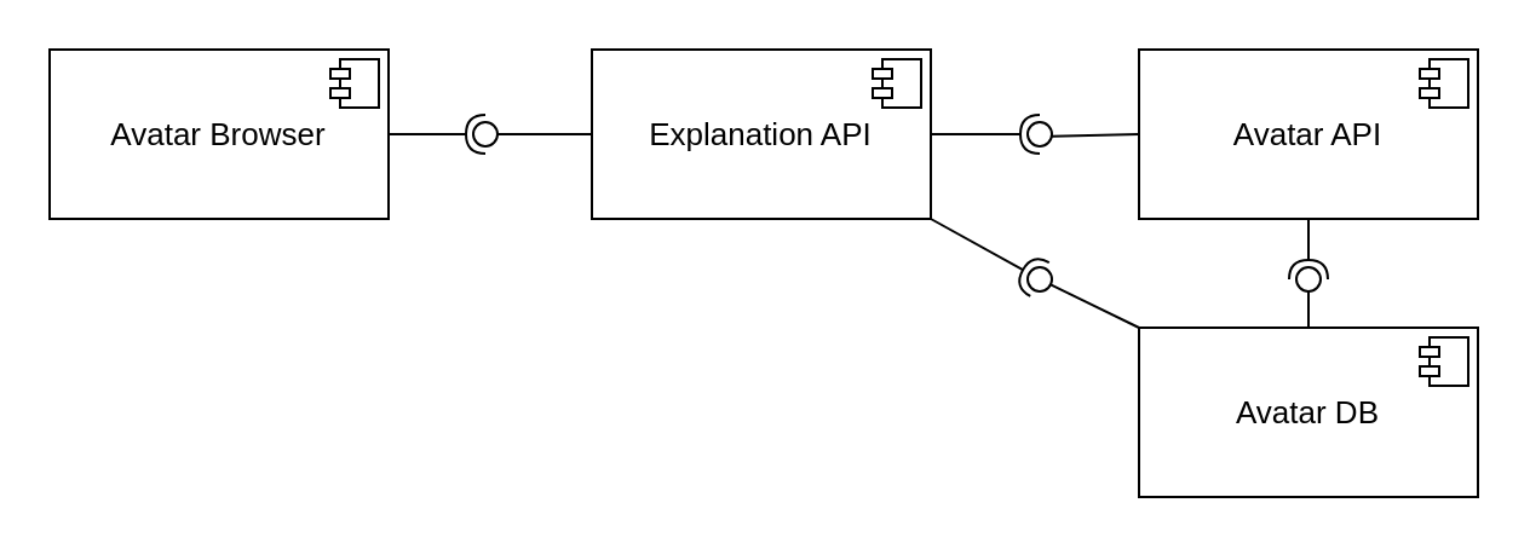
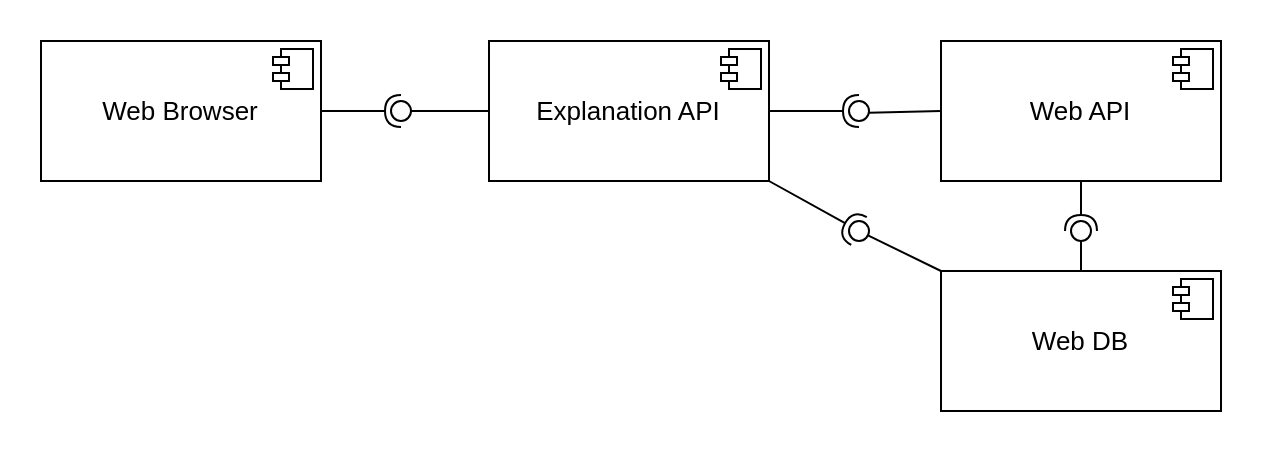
  <mxCell id="0" />
  <mxCell id="1" parent="0" />
  <mxCell id="2" value="&lt;p style=&quot;margin: 0px ; margin-top: 6px ; text-align: center&quot;&gt;&lt;font style=&quot;font-size: 13px&quot;&gt;&lt;br&gt;&lt;/font&gt;&lt;/p&gt;&lt;p style=&quot;margin: 0px ; margin-top: 6px ; text-align: center&quot;&gt;&lt;font style=&quot;font-size: 13px&quot;&gt;Explanation API&lt;/font&gt;&lt;/p&gt;" style="align=left;overflow=fill;html=1;" parent="1" vertex="1"><mxGeometry x="244" y="20" width="140" height="70" as="geometry" /></mxCell>
  <mxCell id="3" value="" style="shape=component;jettyWidth=8;jettyHeight=4;" parent="2" vertex="1"><mxGeometry x="1" width="20" height="20" relative="1" as="geometry"><mxPoint x="-24" y="4" as="offset" /></mxGeometry></mxCell>
- <mxCell id="4" value="&lt;p style=&quot;margin: 0px ; margin-top: 6px ; text-align: center&quot;&gt;&lt;font style=&quot;font-size: 13px&quot;&gt;&lt;br&gt;&lt;/font&gt;&lt;/p&gt;&lt;p style=&quot;margin: 0px ; margin-top: 6px ; text-align: center&quot;&gt;&lt;font style=&quot;font-size: 13px&quot;&gt;Avatar API&lt;br&gt;&lt;/font&gt;&lt;/p&gt;" style="align=left;overflow=fill;html=1;" parent="1" vertex="1"><mxGeometry x="470" y="20" width="140" height="70" as="geometry" /></mxCell>
+ <mxCell id="4" value="&lt;p style=&quot;margin: 0px ; margin-top: 6px ; text-align: center&quot;&gt;&lt;font style=&quot;font-size: 13px&quot;&gt;&lt;br&gt;&lt;/font&gt;&lt;/p&gt;&lt;p style=&quot;margin: 0px ; margin-top: 6px ; text-align: center&quot;&gt;&lt;font style=&quot;font-size: 13px&quot;&gt;Web API&lt;br&gt;&lt;/font&gt;&lt;/p&gt;" style="align=left;overflow=fill;html=1;" parent="1" vertex="1"><mxGeometry x="470" y="20" width="140" height="70" as="geometry" /></mxCell>
  <mxCell id="5" value="" style="shape=component;jettyWidth=8;jettyHeight=4;" parent="4" vertex="1"><mxGeometry x="1" width="20" height="20" relative="1" as="geometry"><mxPoint x="-24" y="4" as="offset" /></mxGeometry></mxCell>
- <mxCell id="6" value="&lt;p style=&quot;margin: 0px ; margin-top: 6px ; text-align: center&quot;&gt;&lt;font style=&quot;font-size: 13px&quot;&gt;&lt;br&gt;&lt;/font&gt;&lt;/p&gt;&lt;p style=&quot;margin: 0px ; margin-top: 6px ; text-align: center&quot;&gt;&lt;font style=&quot;font-size: 13px&quot;&gt;Avatar DB&lt;/font&gt;&lt;/p&gt;" style="align=left;overflow=fill;html=1;" parent="1" vertex="1"><mxGeometry x="470" y="135" width="140" height="70" as="geometry" /></mxCell>
+ <mxCell id="6" value="&lt;p style=&quot;margin: 0px ; margin-top: 6px ; text-align: center&quot;&gt;&lt;font style=&quot;font-size: 13px&quot;&gt;&lt;br&gt;&lt;/font&gt;&lt;/p&gt;&lt;p style=&quot;margin: 0px ; margin-top: 6px ; text-align: center&quot;&gt;&lt;font style=&quot;font-size: 13px&quot;&gt;Web DB&lt;/font&gt;&lt;/p&gt;" style="align=left;overflow=fill;html=1;" parent="1" vertex="1"><mxGeometry x="470" y="135" width="140" height="70" as="geometry" /></mxCell>
  <mxCell id="7" value="" style="shape=component;jettyWidth=8;jettyHeight=4;" parent="6" vertex="1"><mxGeometry x="1" width="20" height="20" relative="1" as="geometry"><mxPoint x="-24" y="4" as="offset" /></mxGeometry></mxCell>
- <mxCell id="8" value="&lt;p style=&quot;margin: 0px ; margin-top: 6px ; text-align: center&quot;&gt;&lt;font style=&quot;font-size: 13px&quot;&gt;&lt;br&gt;&lt;/font&gt;&lt;/p&gt;&lt;p style=&quot;margin: 0px ; margin-top: 6px ; text-align: center&quot;&gt;&lt;font style=&quot;font-size: 13px&quot;&gt;Avatar Browser&lt;br&gt;&lt;/font&gt;&lt;/p&gt;" style="align=left;overflow=fill;html=1;" parent="1" vertex="1"><mxGeometry x="20" y="20" width="140" height="70" as="geometry" /></mxCell>
+ <mxCell id="8" value="&lt;p style=&quot;margin: 0px ; margin-top: 6px ; text-align: center&quot;&gt;&lt;font style=&quot;font-size: 13px&quot;&gt;&lt;br&gt;&lt;/font&gt;&lt;/p&gt;&lt;p style=&quot;margin: 0px ; margin-top: 6px ; text-align: center&quot;&gt;&lt;font style=&quot;font-size: 13px&quot;&gt;Web Browser&lt;br&gt;&lt;/font&gt;&lt;/p&gt;" style="align=left;overflow=fill;html=1;" parent="1" vertex="1"><mxGeometry x="20" y="20" width="140" height="70" as="geometry" /></mxCell>
  <mxCell id="9" value="" style="shape=component;jettyWidth=8;jettyHeight=4;" parent="8" vertex="1"><mxGeometry x="1" width="20" height="20" relative="1" as="geometry"><mxPoint x="-24" y="4" as="offset" /></mxGeometry></mxCell>
  <mxCell id="10" value="" style="rounded=0;orthogonalLoop=1;jettySize=auto;html=1;endArrow=none;endFill=0;fontSize=14;exitX=0;exitY=0.5;exitDx=0;exitDy=0;" parent="1" source="4" target="12" edge="1"><mxGeometry relative="1" as="geometry"><mxPoint x="409" y="95" as="sourcePoint" /></mxGeometry></mxCell>
  <mxCell id="11" value="" style="rounded=0;orthogonalLoop=1;jettySize=auto;html=1;endArrow=halfCircle;endFill=0;entryX=0.5;entryY=0.5;entryDx=0;entryDy=0;endSize=6;strokeWidth=1;fontSize=14;exitX=1;exitY=0.5;exitDx=0;exitDy=0;" parent="1" source="2" target="12" edge="1"><mxGeometry relative="1" as="geometry"><mxPoint x="449" y="95" as="sourcePoint" /></mxGeometry></mxCell>
  <mxCell id="12" value="" style="ellipse;whiteSpace=wrap;html=1;fontFamily=Helvetica;fontSize=12;fontColor=#000000;align=center;strokeColor=#000000;fillColor=#ffffff;points=[];aspect=fixed;resizable=0;" parent="1" vertex="1"><mxGeometry x="424" y="50" width="10" height="10" as="geometry" /></mxCell>
  <mxCell id="13" value="" style="rounded=0;orthogonalLoop=1;jettySize=auto;html=1;endArrow=none;endFill=0;fontSize=14;exitX=0;exitY=0;exitDx=0;exitDy=0;" parent="1" source="6" target="15" edge="1"><mxGeometry relative="1" as="geometry"><mxPoint x="409" y="160" as="sourcePoint" /></mxGeometry></mxCell>
  <mxCell id="14" value="" style="rounded=0;orthogonalLoop=1;jettySize=auto;html=1;endArrow=halfCircle;endFill=0;entryX=0.5;entryY=0.5;entryDx=0;entryDy=0;endSize=6;strokeWidth=1;fontSize=14;exitX=1;exitY=1;exitDx=0;exitDy=0;" parent="1" source="2" target="15" edge="1"><mxGeometry relative="1" as="geometry"><mxPoint x="384" y="170" as="sourcePoint" /></mxGeometry></mxCell>
  <mxCell id="15" value="" style="ellipse;whiteSpace=wrap;html=1;fontFamily=Helvetica;fontSize=12;fontColor=#000000;align=center;strokeColor=#000000;fillColor=#ffffff;points=[];aspect=fixed;resizable=0;" parent="1" vertex="1"><mxGeometry x="424" y="110" width="10" height="10" as="geometry" /></mxCell>
  <mxCell id="16" value="" style="rounded=0;orthogonalLoop=1;jettySize=auto;html=1;endArrow=none;endFill=0;fontSize=14;exitX=0.5;exitY=0;exitDx=0;exitDy=0;" parent="1" source="6" target="18" edge="1"><mxGeometry relative="1" as="geometry"><mxPoint x="520" y="115" as="sourcePoint" /></mxGeometry></mxCell>
  <mxCell id="17" value="" style="rounded=0;orthogonalLoop=1;jettySize=auto;html=1;endArrow=halfCircle;endFill=0;entryX=0.5;entryY=0.5;entryDx=0;entryDy=0;endSize=6;strokeWidth=1;fontSize=14;exitX=0.5;exitY=1;exitDx=0;exitDy=0;" parent="1" source="4" target="18" edge="1"><mxGeometry relative="1" as="geometry"><mxPoint x="560" y="115" as="sourcePoint" /></mxGeometry></mxCell>
  <mxCell id="18" value="" style="ellipse;whiteSpace=wrap;html=1;fontFamily=Helvetica;fontSize=12;fontColor=#000000;align=center;strokeColor=#000000;fillColor=#ffffff;points=[];aspect=fixed;resizable=0;" parent="1" vertex="1"><mxGeometry x="535" y="110" width="10" height="10" as="geometry" /></mxCell>
  <mxCell id="19" value="" style="rounded=0;orthogonalLoop=1;jettySize=auto;html=1;endArrow=none;endFill=0;fontSize=14;" parent="1" source="2" target="21" edge="1"><mxGeometry relative="1" as="geometry"><mxPoint x="244" y="47.5" as="sourcePoint" /></mxGeometry></mxCell>
  <mxCell id="20" value="" style="rounded=0;orthogonalLoop=1;jettySize=auto;html=1;endArrow=halfCircle;endFill=0;entryX=0.5;entryY=0.5;entryDx=0;entryDy=0;endSize=6;strokeWidth=1;fontSize=14;exitX=1;exitY=0.5;exitDx=0;exitDy=0;" parent="1" source="8" target="21" edge="1"><mxGeometry relative="1" as="geometry"><mxPoint x="190" y="80" as="sourcePoint" /></mxGeometry></mxCell>
  <mxCell id="21" value="" style="ellipse;whiteSpace=wrap;html=1;fontFamily=Helvetica;fontSize=12;fontColor=#000000;align=center;strokeColor=#000000;fillColor=#ffffff;points=[];aspect=fixed;resizable=0;" parent="1" vertex="1"><mxGeometry x="195" y="50" width="10" height="10" as="geometry" /></mxCell>
